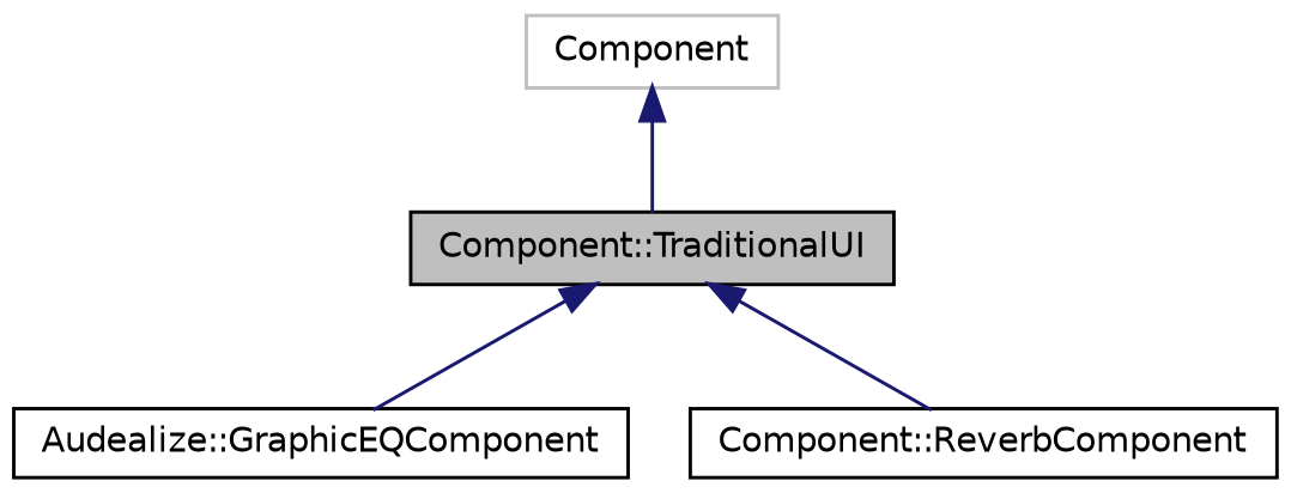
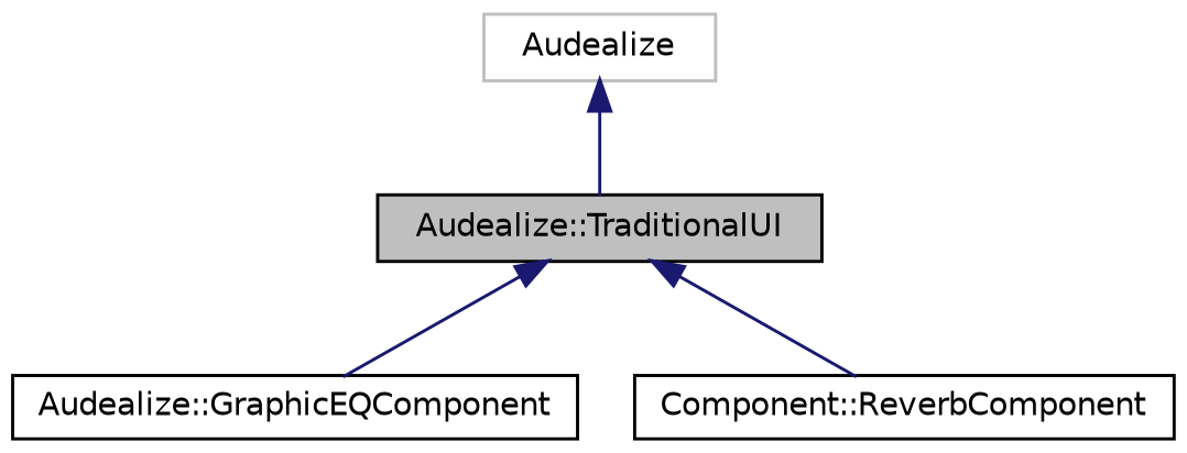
  digraph {
    node [color=black fillcolor=white fontname=Helvetica fontsize=10 shape=record style=filled]
    edge [color=midnightblue dir=back fontname=Helvetica fontsize=10 labelfontname=Helvetica labelfontsize=10 style=solid]
-   n1 [fillcolor=grey75 fontcolor=black height=0.2 label="Component::TraditionalUI" width=0.4]
+   n1 [fillcolor=grey75 fontcolor=black height=0.2 label="Audealize::TraditionalUI" width=0.4]
    n2 [height=0.2 label="Audealize::GraphicEQComponent" width=0.4]
    n3 [height=0.2 label="Component::ReverbComponent" width=0.4]
-   n4 [color=grey75 height=0.2 label=Component width=0.4]
+   n4 [color=grey75 height=0.2 label=Audealize width=0.4]
    n1 -> n2
    n1 -> n3
    n4 -> n1
  }
